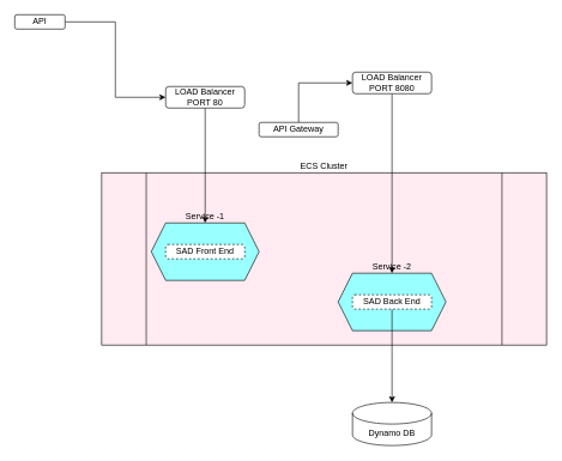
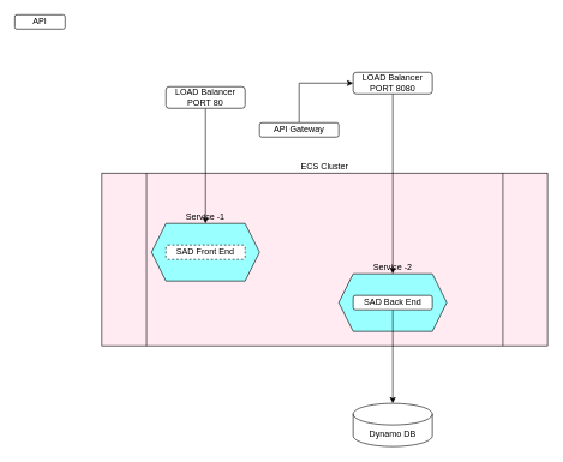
  <mxCell id="0" />
  <mxCell id="1" parent="0" />
  <mxCell id="2" value="ECS Cluster" style="shape=process;whiteSpace=wrap;html=1;backgroundOutline=1;fillColor=#FFEBF1;labelPosition=center;verticalLabelPosition=top;align=center;verticalAlign=bottom;" parent="1" vertex="1"><mxGeometry x="141" y="240" width="619" height="240" as="geometry" /></mxCell>
  <mxCell id="3" value="Service -2" style="shape=hexagon;perimeter=hexagonPerimeter2;whiteSpace=wrap;html=1;fixedSize=1;fillColor=#99FFFF;labelPosition=center;verticalLabelPosition=top;align=center;verticalAlign=bottom;" parent="1" vertex="1"><mxGeometry x="470" y="380" width="150" height="80" as="geometry" /></mxCell>
  <mxCell id="4" value="Service -1" style="shape=hexagon;perimeter=hexagonPerimeter2;whiteSpace=wrap;html=1;fixedSize=1;fillColor=#99FFFF;labelPosition=center;verticalLabelPosition=top;align=center;verticalAlign=bottom;" parent="1" vertex="1"><mxGeometry x="210" y="310" width="150" height="80" as="geometry" /></mxCell>
- <mxCell id="5" style="edgeStyle=orthogonalEdgeStyle;rounded=0;orthogonalLoop=1;jettySize=auto;html=1;entryX=0;entryY=0.5;entryDx=0;entryDy=0;" parent="1" source="6" target="14" edge="1"><mxGeometry relative="1" as="geometry"><mxPoint x="150" y="140" as="targetPoint" /></mxGeometry></mxCell>
  <mxCell id="6" value="API" style="rounded=1;whiteSpace=wrap;html=1;" parent="1" vertex="1"><mxGeometry x="20" y="20" width="70" height="20" as="geometry" /></mxCell>
  <mxCell id="7" value="SAD Front End" style="rounded=1;whiteSpace=wrap;html=1;dashed=1;" parent="1" vertex="1"><mxGeometry x="230" y="340" width="110" height="20" as="geometry" /></mxCell>
  <mxCell id="8" style="edgeStyle=orthogonalEdgeStyle;rounded=0;orthogonalLoop=1;jettySize=auto;html=1;entryX=0.5;entryY=0;entryDx=0;entryDy=0;entryPerimeter=0;" parent="1" source="9" target="12" edge="1"><mxGeometry relative="1" as="geometry" /></mxCell>
- <mxCell id="9" value="SAD Back End" style="rounded=1;whiteSpace=wrap;html=1;dashed=1;" parent="1" vertex="1"><mxGeometry x="490" y="410" width="110" height="20" as="geometry" /></mxCell>
+ <mxCell id="9" value="SAD Back End" style="rounded=1;whiteSpace=wrap;html=1;" parent="1" vertex="1"><mxGeometry x="490" y="410" width="110" height="20" as="geometry" /></mxCell>
  <mxCell id="10" style="edgeStyle=orthogonalEdgeStyle;rounded=0;orthogonalLoop=1;jettySize=auto;html=1;exitX=0.5;exitY=0;exitDx=0;exitDy=0;entryX=0;entryY=0.5;entryDx=0;entryDy=0;" edge="1" parent="1" source="11" target="16"><mxGeometry relative="1" as="geometry" /></mxCell>
  <mxCell id="11" value="API Gateway" style="rounded=1;whiteSpace=wrap;html=1;" parent="1" vertex="1"><mxGeometry x="360" y="170" width="110" height="20" as="geometry" /></mxCell>
  <mxCell id="12" value="Dynamo DB" style="shape=cylinder3;whiteSpace=wrap;html=1;boundedLbl=1;backgroundOutline=1;size=15;" parent="1" vertex="1"><mxGeometry x="490" y="560" width="110" height="60" as="geometry" /></mxCell>
  <mxCell id="13" style="edgeStyle=orthogonalEdgeStyle;rounded=0;orthogonalLoop=1;jettySize=auto;html=1;exitX=0.5;exitY=1;exitDx=0;exitDy=0;entryX=0.5;entryY=0;entryDx=0;entryDy=0;" edge="1" parent="1" source="14" target="4"><mxGeometry relative="1" as="geometry" /></mxCell>
  <mxCell id="14" value="LOAD Balancer&lt;br&gt;PORT 80" style="rounded=1;whiteSpace=wrap;html=1;" vertex="1" parent="1"><mxGeometry x="230" y="120" width="110" height="30" as="geometry" /></mxCell>
  <mxCell id="15" style="edgeStyle=orthogonalEdgeStyle;rounded=0;orthogonalLoop=1;jettySize=auto;html=1;exitX=0.5;exitY=1;exitDx=0;exitDy=0;entryX=0.5;entryY=0;entryDx=0;entryDy=0;" edge="1" parent="1" source="16" target="3"><mxGeometry relative="1" as="geometry" /></mxCell>
  <mxCell id="16" value="LOAD Balancer&lt;br&gt;PORT 8080" style="rounded=1;whiteSpace=wrap;html=1;" vertex="1" parent="1"><mxGeometry x="490" y="100" width="110" height="30" as="geometry" /></mxCell>
